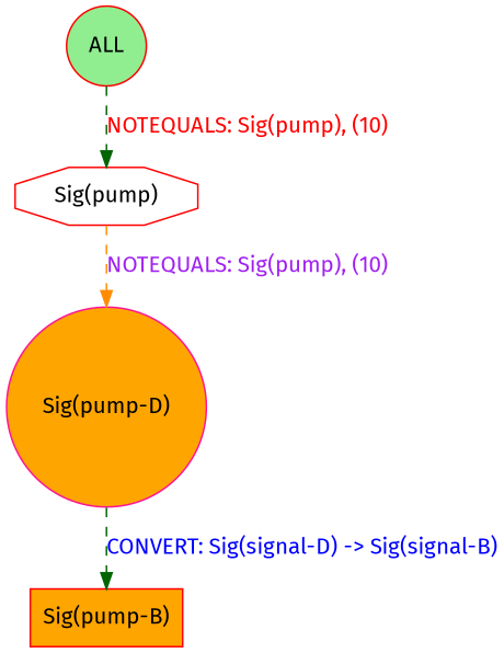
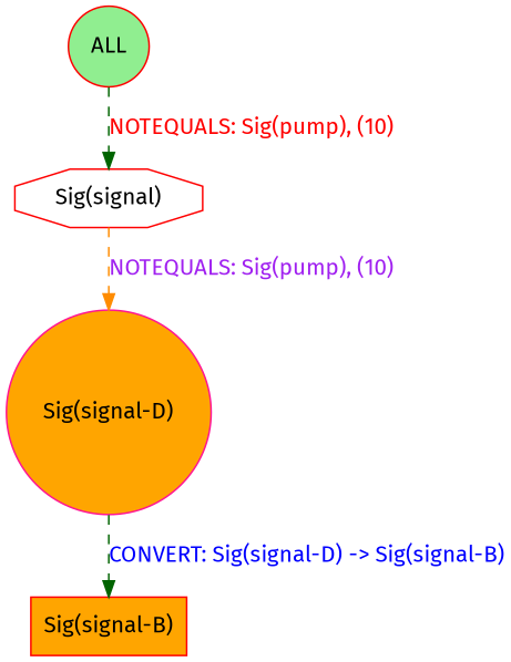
  strict digraph {
    fontname="Fira Sans"
    nodesep=1
    node [color=red fillcolor=orange fontname="Fira Sans" shape=circle style=filled]
    edge [color=darkgreen fontname="Fira Sans" style=dashed]
-   n1 [color=deeppink label="Sig(pump-D)"]
-   n2 [label="Sig(pump-B)" shape=box]
+   n1 [color=deeppink label="Sig(signal-D)"]
+   n2 [label="Sig(signal-B)" shape=box]
    n3 [fillcolor=lightgreen label=ALL]
-   n4 [fillcolor=white label="Sig(pump)" shape=octagon]
+   n4 [fillcolor=white label="Sig(signal)" shape=octagon]
    n1 -> n2 [fontcolor=blue label="CONVERT: Sig(signal-D) -> Sig(signal-B)"]
    n3 -> n4 [fontcolor=red label="NOTEQUALS: Sig(pump), (10)"]
    n4 -> n1 [color=darkorange fontcolor=purple label="NOTEQUALS: Sig(pump), (10)"]
  }
